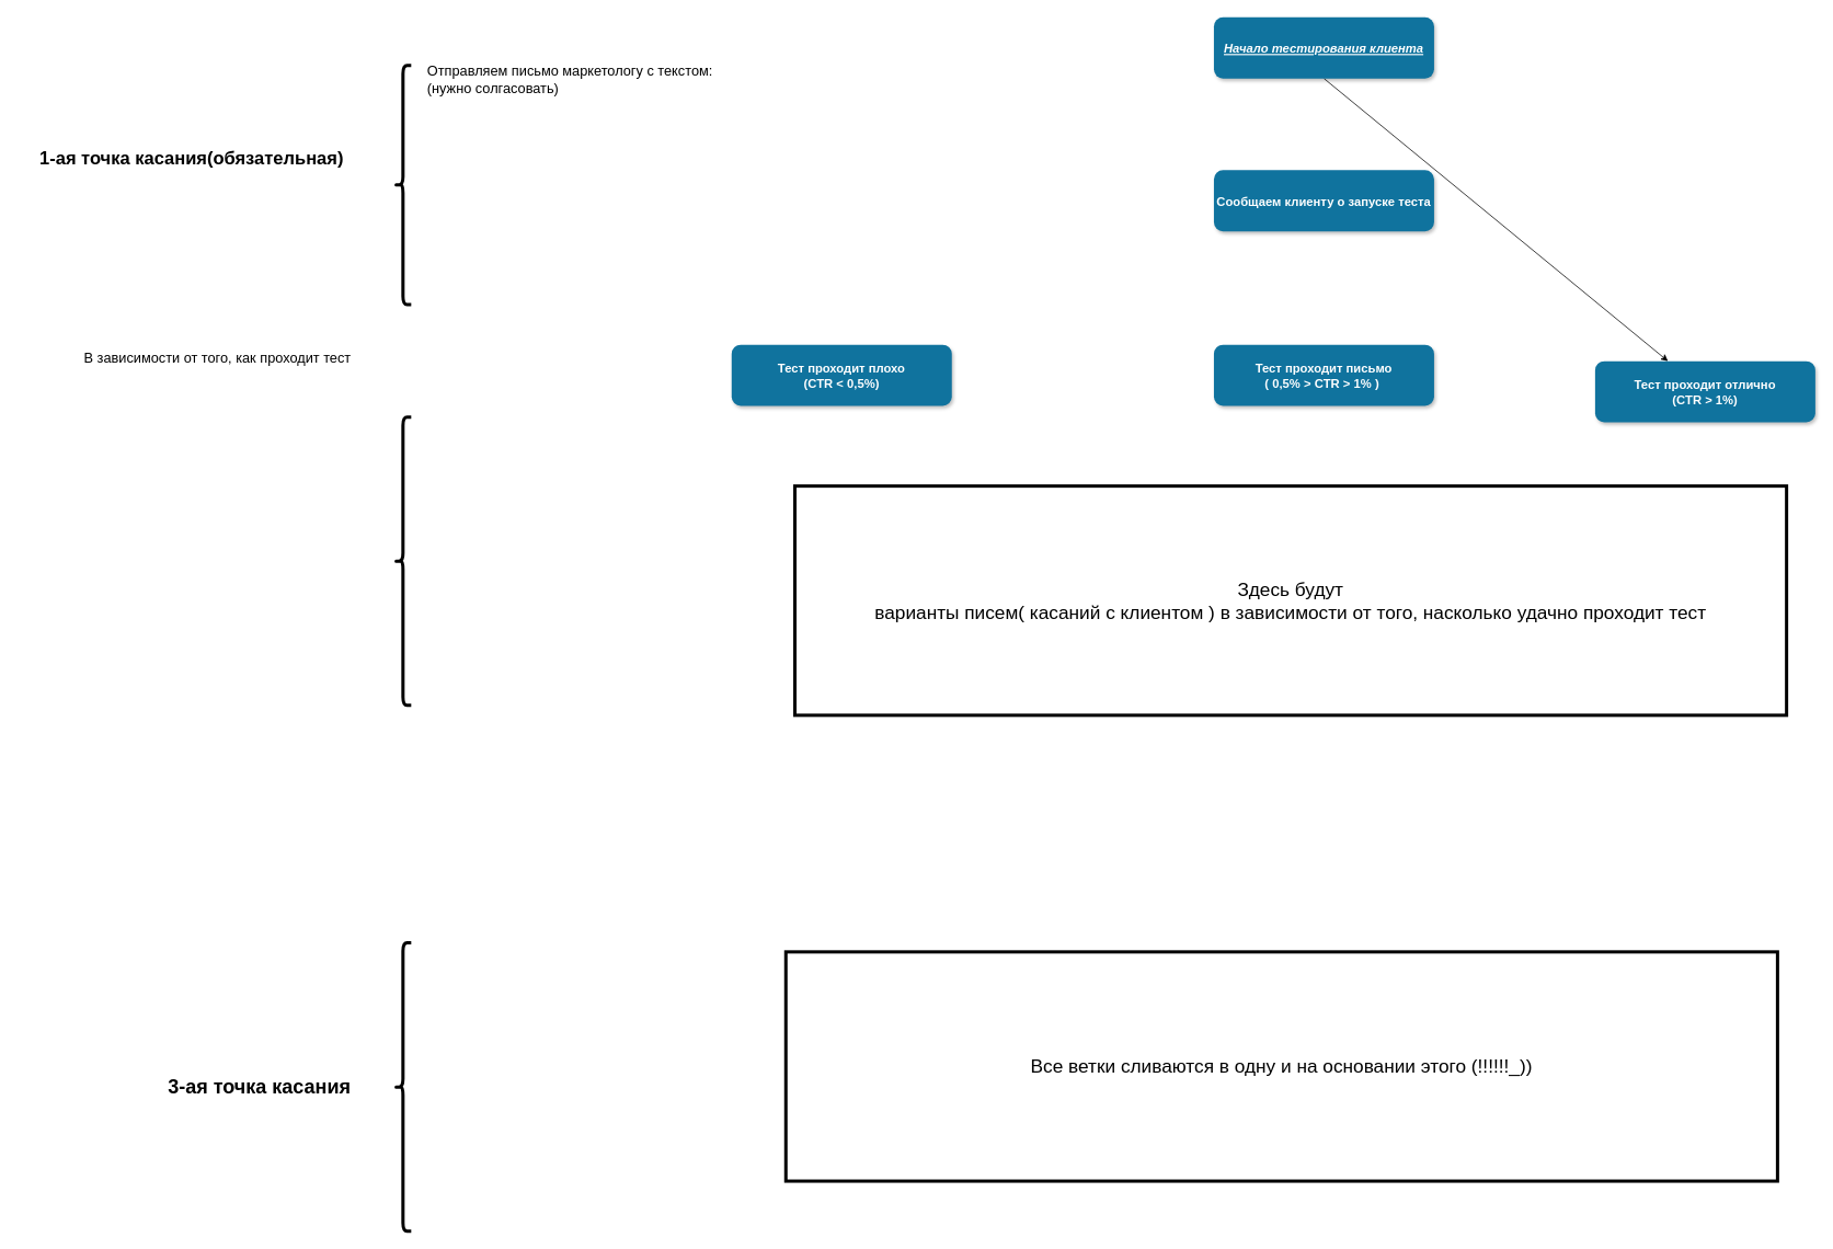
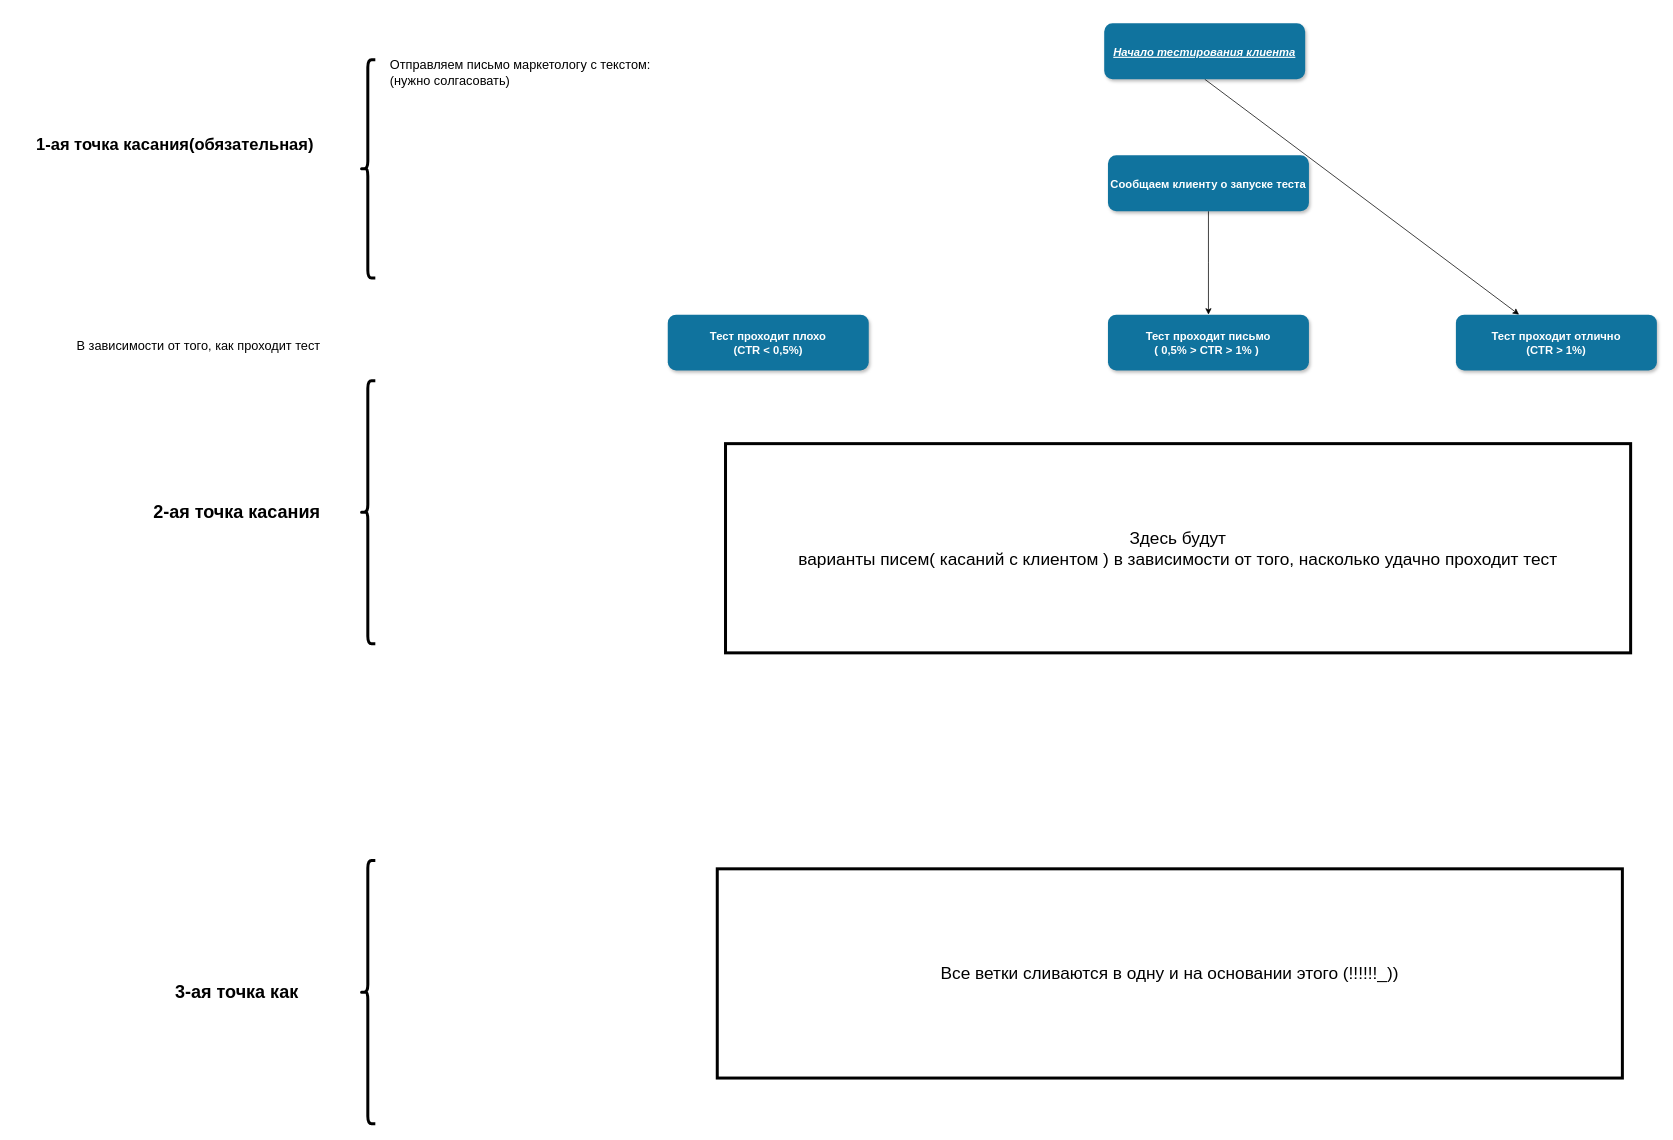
  <mxCell id="0" />
  <mxCell id="1" parent="0" />
  <mxCell id="2" style="edgeStyle=none;rounded=0;orthogonalLoop=1;jettySize=auto;html=1;exitX=0.5;exitY=1;exitDx=0;exitDy=0;fontSize=15;" edge="1" parent="1" source="3" target="10"><mxGeometry relative="1" as="geometry" /></mxCell>
- <mxCell id="3" value="Начало тестирования клиента" style="rounded=1;fillColor=#10739E;strokeColor=none;shadow=1;gradientColor=none;fontStyle=7;fontColor=#FFFFFF;fontSize=15;" parent="1" vertex="1"><mxGeometry x="1477" y="20.5" width="268" height="74.5" as="geometry" /></mxCell>
+ <mxCell id="3" value="Начало тестирования клиента" style="rounded=1;fillColor=#10739E;strokeColor=none;shadow=1;gradientColor=none;fontStyle=7;fontColor=#FFFFFF;fontSize=15;" parent="1" vertex="1"><mxGeometry x="1472" y="30.5" width="268" height="74.5" as="geometry" /></mxCell>
  <mxCell id="4" value="" style="shape=curlyBracket;whiteSpace=wrap;html=1;rounded=1;fontSize=22;strokeWidth=4;fontStyle=1" vertex="1" parent="1"><mxGeometry x="480" y="79" width="20" height="291" as="geometry" /></mxCell>
  <mxCell id="5" value="1-ая точка касания(обязательная)" style="text;html=1;strokeColor=none;fillColor=none;align=center;verticalAlign=middle;whiteSpace=wrap;rounded=0;fontSize=22;strokeWidth=2;fontStyle=1" vertex="1" parent="1"><mxGeometry x="20" y="167" width="426" height="52" as="geometry" /></mxCell>
+ <mxCell id="6" style="edgeStyle=elbowEdgeStyle;rounded=0;orthogonalLoop=1;jettySize=auto;html=1;exitX=0.5;exitY=1;exitDx=0;exitDy=0;fontSize=15;entryX=0.5;entryY=0;entryDx=0;entryDy=0;entryPerimeter=0;exitPerimeter=0;elbow=vertical;" edge="1" parent="1" source="7" target="9"><mxGeometry relative="1" as="geometry"><Array as="points"><mxPoint x="1611" y="349" /></Array></mxGeometry></mxCell>
  <mxCell id="7" value="Сообщаем клиенту о запуске теста" style="rounded=1;fillColor=#10739E;strokeColor=none;shadow=1;gradientColor=none;fontStyle=1;fontColor=#FFFFFF;fontSize=15;" vertex="1" parent="1"><mxGeometry x="1477" y="206.5" width="268" height="74.5" as="geometry" /></mxCell>
  <mxCell id="8" value="Тест проходит плохо &#10;(CTR &lt; 0,5%)" style="rounded=1;fillColor=#10739E;strokeColor=none;shadow=1;gradientColor=none;fontStyle=1;fontColor=#FFFFFF;fontSize=15;" vertex="1" parent="1"><mxGeometry x="890" y="419" width="268" height="74.5" as="geometry" /></mxCell>
  <mxCell id="9" value="Тест проходит письмо&#10;( 0,5% &gt; CTR &gt; 1% ) " style="rounded=1;fillColor=#10739E;strokeColor=none;shadow=1;gradientColor=none;fontStyle=1;fontColor=#FFFFFF;fontSize=15;" vertex="1" parent="1"><mxGeometry x="1477" y="419" width="268" height="74.5" as="geometry" /></mxCell>
- <mxCell id="10" value="Тест проходит отлично&#10;(CTR &gt; 1%)" style="rounded=1;fillColor=#10739E;strokeColor=none;shadow=1;gradientColor=none;fontStyle=1;fontColor=#FFFFFF;fontSize=15;" vertex="1" parent="1"><mxGeometry x="1941" y="439" width="268" height="74.5" as="geometry" /></mxCell>
- <mxCell id="11" value="В зависимости от того, как проходит тест" style="text;html=1;resizable=0;autosize=1;align=center;verticalAlign=middle;points=[];fillColor=none;strokeColor=none;rounded=0;fontSize=17;" vertex="1" parent="1"><mxGeometry x="96" y="424" width="335" height="24" as="geometry" /></mxCell>
+ <mxCell id="10" value="Тест проходит отлично&#10;(CTR &gt; 1%)" style="rounded=1;fillColor=#10739E;strokeColor=none;shadow=1;gradientColor=none;fontStyle=1;fontColor=#FFFFFF;fontSize=15;" vertex="1" parent="1"><mxGeometry x="1941" y="419" width="268" height="74.5" as="geometry" /></mxCell>
+ <mxCell id="11" value="В зависимости от того, как проходит тест" style="text;html=1;resizable=0;autosize=1;align=center;verticalAlign=middle;points=[];fillColor=none;strokeColor=none;rounded=0;fontSize=17;" vertex="1" parent="1"><mxGeometry x="96" y="449" width="335" height="24" as="geometry" /></mxCell>
  <mxCell id="12" value="" style="shape=curlyBracket;whiteSpace=wrap;html=1;rounded=1;fontSize=15;fontStyle=1;strokeWidth=4;" vertex="1" parent="1"><mxGeometry x="480" y="507" width="20" height="351" as="geometry" /></mxCell>
+ <mxCell id="13" value="2-ая точка касания" style="text;html=1;strokeColor=none;fillColor=none;align=center;verticalAlign=middle;whiteSpace=wrap;rounded=0;fontSize=24;fontStyle=1" vertex="1" parent="1"><mxGeometry x="185" y="656.5" width="261" height="52" as="geometry" /></mxCell>
  <mxCell id="14" value="&lt;div style=&quot;text-align: left&quot;&gt;&lt;span&gt;Отправляем письмо маркетологу &lt;/span&gt;&lt;span&gt;с текстом:&lt;/span&gt;&lt;/div&gt;&lt;div style=&quot;text-align: left&quot;&gt;&lt;span&gt;(нужно солгасовать)&lt;/span&gt;&lt;/div&gt;" style="text;html=1;resizable=0;autosize=1;align=center;verticalAlign=middle;points=[];fillColor=none;strokeColor=none;rounded=0;fontSize=17;" vertex="1" parent="1"><mxGeometry x="514" y="75" width="357" height="44" as="geometry" /></mxCell>
  <mxCell id="15" value="&lt;font style=&quot;font-size: 23px&quot;&gt;Здесь будут &lt;br&gt;варианты писем( касаний с клиентом ) в зависимости от того, насколько удачно проходит тест&lt;/font&gt;" style="whiteSpace=wrap;html=1;fontSize=17;strokeWidth=4;" vertex="1" parent="1"><mxGeometry x="967" y="591" width="1207" height="279" as="geometry" /></mxCell>
  <mxCell id="16" value="" style="shape=curlyBracket;whiteSpace=wrap;html=1;rounded=1;fontSize=15;fontStyle=1;strokeWidth=4;" vertex="1" parent="1"><mxGeometry x="480" y="1147" width="20" height="351" as="geometry" /></mxCell>
- <mxCell id="17" value="3-ая точка касания" style="text;html=1;strokeColor=none;fillColor=none;align=center;verticalAlign=middle;whiteSpace=wrap;rounded=0;fontSize=24;fontStyle=1" vertex="1" parent="1"><mxGeometry x="185" y="1296.5" width="261" height="52" as="geometry" /></mxCell>
+ <mxCell id="17" value="3-ая точка как" style="text;html=1;strokeColor=none;fillColor=none;align=center;verticalAlign=middle;whiteSpace=wrap;rounded=0;fontSize=24;fontStyle=1" vertex="1" parent="1"><mxGeometry x="185" y="1296.5" width="261" height="52" as="geometry" /></mxCell>
  <mxCell id="18" value="&lt;span style=&quot;font-size: 23px&quot;&gt;Все ветки сливаются в одну и на основании этого (!!!!!!_))&lt;/span&gt;" style="whiteSpace=wrap;html=1;fontSize=17;strokeWidth=4;" vertex="1" parent="1"><mxGeometry x="956" y="1158" width="1207" height="279" as="geometry" /></mxCell>
